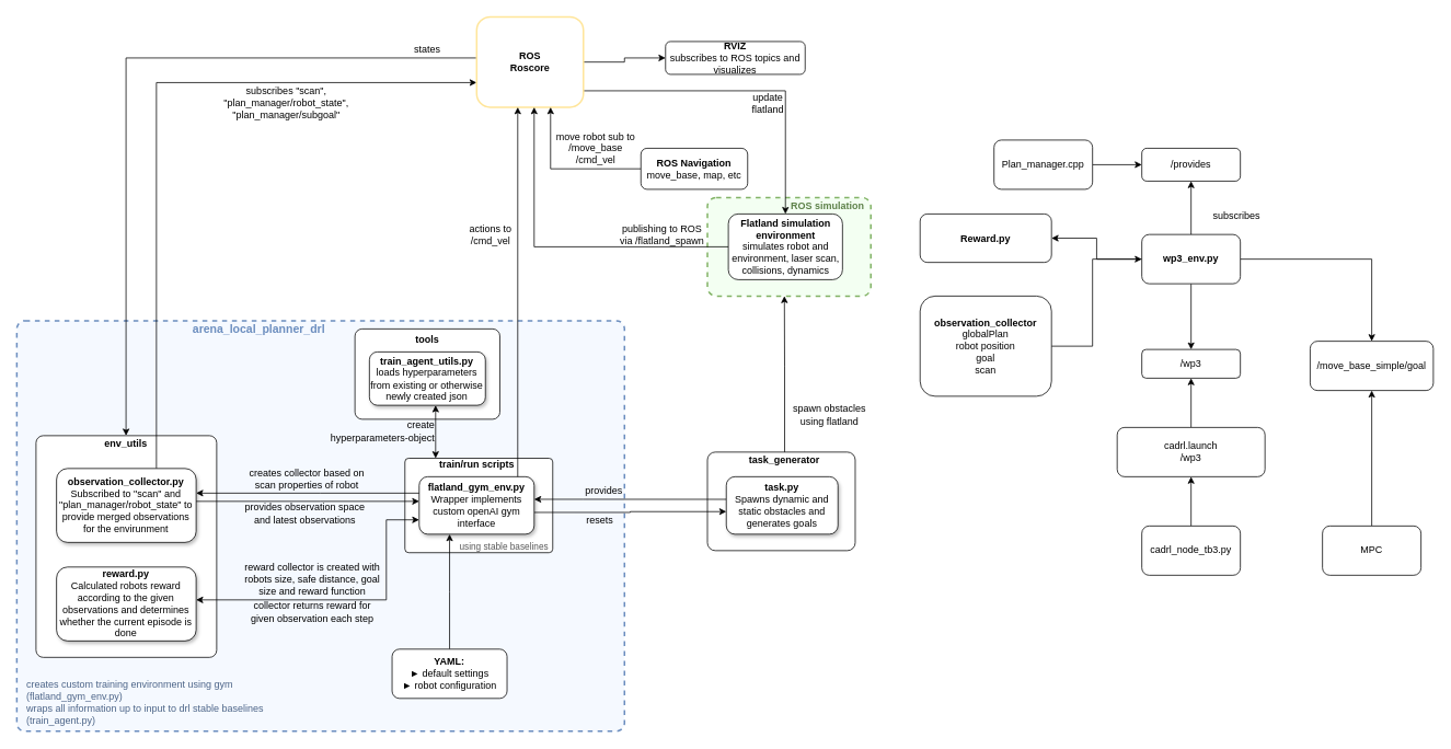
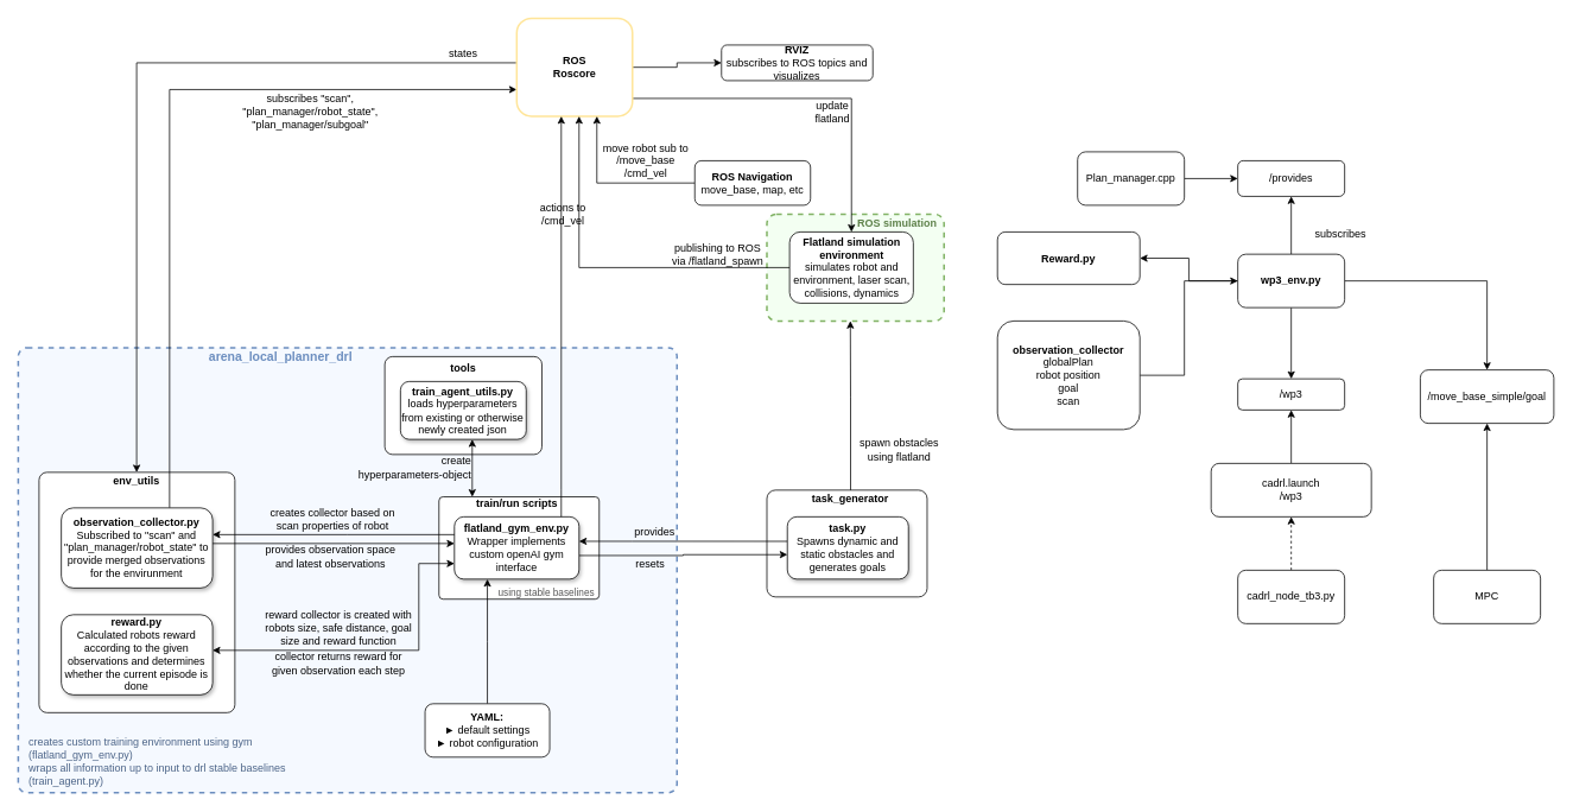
  <mxCell id="0" />
  <mxCell id="1" parent="0" />
  <mxCell id="2" value="" style="edgeStyle=orthogonalEdgeStyle;rounded=0;orthogonalLoop=1;jettySize=auto;html=1;" parent="1" source="3" target="4" edge="1"><mxGeometry relative="1" as="geometry" /></mxCell>
  <mxCell id="3" value="Plan_manager.cpp" style="rounded=1;whiteSpace=wrap;html=1;" parent="1" vertex="1"><mxGeometry x="1210" y="170" width="120" height="60" as="geometry" /></mxCell>
  <mxCell id="4" value="/provides" style="rounded=1;whiteSpace=wrap;html=1;" parent="1" vertex="1"><mxGeometry x="1390" y="180" width="120" height="40" as="geometry" /></mxCell>
  <mxCell id="5" value="" style="edgeStyle=orthogonalEdgeStyle;rounded=0;orthogonalLoop=1;jettySize=auto;html=1;" parent="1" source="10" target="4" edge="1"><mxGeometry relative="1" as="geometry" /></mxCell>
  <mxCell id="6" value="" style="edgeStyle=orthogonalEdgeStyle;rounded=0;orthogonalLoop=1;jettySize=auto;html=1;" parent="1" source="10" target="11" edge="1"><mxGeometry relative="1" as="geometry" /></mxCell>
  <mxCell id="7" style="edgeStyle=orthogonalEdgeStyle;rounded=0;orthogonalLoop=1;jettySize=auto;html=1;entryX=0.5;entryY=0;entryDx=0;entryDy=0;" parent="1" source="10" target="19" edge="1"><mxGeometry relative="1" as="geometry" /></mxCell>
  <mxCell id="8" style="edgeStyle=orthogonalEdgeStyle;rounded=0;orthogonalLoop=1;jettySize=auto;html=1;exitX=1;exitY=0.5;exitDx=0;exitDy=0;" parent="1" source="20" target="10" edge="1"><mxGeometry relative="1" as="geometry"><Array as="points"><mxPoint x="1330" y="421" /><mxPoint x="1330" y="315" /></Array></mxGeometry></mxCell>
  <mxCell id="9" style="edgeStyle=orthogonalEdgeStyle;rounded=0;orthogonalLoop=1;jettySize=auto;html=1;entryX=1;entryY=0.5;entryDx=0;entryDy=0;" parent="1" source="10" target="21" edge="1"><mxGeometry relative="1" as="geometry" /></mxCell>
  <mxCell id="10" value="&lt;b&gt;wp3_env.py&lt;/b&gt;" style="rounded=1;whiteSpace=wrap;html=1;" parent="1" vertex="1"><mxGeometry x="1390" y="285" width="120" height="60" as="geometry" /></mxCell>
  <mxCell id="11" value="/wp3" style="rounded=1;whiteSpace=wrap;html=1;" parent="1" vertex="1"><mxGeometry x="1390" y="425" width="120" height="35" as="geometry" /></mxCell>
  <mxCell id="12" value="subscribes" style="text;html=1;align=center;verticalAlign=middle;resizable=0;points=[];autosize=1;" parent="1" vertex="1"><mxGeometry x="1470" y="252" width="70" height="20" as="geometry" /></mxCell>
- <mxCell id="13" value="" style="edgeStyle=orthogonalEdgeStyle;rounded=0;orthogonalLoop=1;jettySize=auto;html=1;" parent="1" source="16" target="15" edge="1"><mxGeometry relative="1" as="geometry" /></mxCell>
+ <mxCell id="13" value="" style="edgeStyle=orthogonalEdgeStyle;rounded=0;orthogonalLoop=1;jettySize=auto;html=1;dashed=1;" parent="1" source="16" target="15" edge="1"><mxGeometry relative="1" as="geometry" /></mxCell>
  <mxCell id="14" value="" style="edgeStyle=orthogonalEdgeStyle;rounded=0;orthogonalLoop=1;jettySize=auto;html=1;" parent="1" source="15" target="11" edge="1"><mxGeometry relative="1" as="geometry" /></mxCell>
  <mxCell id="15" value="cadrl.launch&lt;br&gt;/wp3" style="rounded=1;whiteSpace=wrap;html=1;" parent="1" vertex="1"><mxGeometry x="1360" y="520" width="180" height="60" as="geometry" /></mxCell>
  <mxCell id="16" value="cadrl_node_tb3.py" style="rounded=1;whiteSpace=wrap;html=1;" parent="1" vertex="1"><mxGeometry x="1390" y="640" width="120" height="60" as="geometry" /></mxCell>
  <mxCell id="17" value="" style="edgeStyle=orthogonalEdgeStyle;rounded=0;orthogonalLoop=1;jettySize=auto;html=1;" parent="1" source="18" target="19" edge="1"><mxGeometry relative="1" as="geometry" /></mxCell>
  <mxCell id="18" value="MPC" style="rounded=1;whiteSpace=wrap;html=1;" parent="1" vertex="1"><mxGeometry x="1610" y="640" width="120" height="60" as="geometry" /></mxCell>
  <mxCell id="19" value="&lt;span&gt;/move_base_simple/goal&lt;/span&gt;" style="rounded=1;whiteSpace=wrap;html=1;" parent="1" vertex="1"><mxGeometry x="1595" y="415" width="150" height="60" as="geometry" /></mxCell>
  <mxCell id="20" value="&lt;b&gt;observation_collector&lt;/b&gt;&lt;br&gt;globalPlan&lt;br&gt;robot position&lt;br&gt;goal&lt;br&gt;scan" style="rounded=1;whiteSpace=wrap;html=1;" parent="1" vertex="1"><mxGeometry x="1120" y="360" width="160" height="122" as="geometry" /></mxCell>
  <mxCell id="21" value="&lt;b&gt;Reward.py&lt;/b&gt;" style="rounded=1;whiteSpace=wrap;html=1;" parent="1" vertex="1"><mxGeometry x="1120" y="260" width="160" height="59" as="geometry" /></mxCell>
  <mxCell id="22" value="" style="rounded=1;whiteSpace=wrap;html=1;arcSize=2;dashed=1;strokeColor=#6c8ebf;strokeWidth=2;fillColor=#F5F9FF;" vertex="1" parent="1"><mxGeometry x="20" y="390" width="740" height="500" as="geometry" /></mxCell>
  <mxCell id="23" value="" style="rounded=1;whiteSpace=wrap;html=1;arcSize=8;" vertex="1" parent="1"><mxGeometry x="431.75" y="400" width="176.5" height="110" as="geometry" /></mxCell>
  <mxCell id="24" value="" style="rounded=1;whiteSpace=wrap;html=1;arcSize=9;dashed=1;strokeColor=#82b366;strokeWidth=2;fillColor=#F3FFF2;" vertex="1" parent="1"><mxGeometry x="861" y="240" width="199" height="120" as="geometry" /></mxCell>
  <mxCell id="25" value="" style="rounded=1;whiteSpace=wrap;html=1;strokeWidth=1;fontColor=#4C6487;arcSize=4;" vertex="1" parent="1"><mxGeometry x="492.63" y="557.5" width="180" height="115" as="geometry" /></mxCell>
  <mxCell id="26" value="" style="rounded=1;whiteSpace=wrap;html=1;align=center;shadow=0;labelBackgroundColor=none;arcSize=8;" vertex="1" parent="1"><mxGeometry x="861" y="550" width="180" height="120" as="geometry" /></mxCell>
  <mxCell id="27" value="" style="rounded=1;whiteSpace=wrap;html=1;align=center;shadow=0;labelBackgroundColor=none;arcSize=4;" vertex="1" parent="1"><mxGeometry x="43.37" y="530" width="220" height="270" as="geometry" /></mxCell>
  <mxCell id="28" style="edgeStyle=orthogonalEdgeStyle;rounded=0;orthogonalLoop=1;jettySize=auto;html=1;exitX=1.002;exitY=0.621;exitDx=0;exitDy=0;exitPerimeter=0;" edge="1" parent="1" source="30"><mxGeometry relative="1" as="geometry"><mxPoint x="700" y="622.5" as="sourcePoint" /><mxPoint x="884" y="622.5" as="targetPoint" /><Array as="points"><mxPoint x="767" y="624" /><mxPoint x="884" y="623" /></Array></mxGeometry></mxCell>
  <mxCell id="29" style="edgeStyle=orthogonalEdgeStyle;rounded=0;orthogonalLoop=1;jettySize=auto;html=1;exitX=0;exitY=0.75;exitDx=0;exitDy=0;startArrow=classic;startFill=1;fontColor=#FF0000;" edge="1" parent="1" source="30" target="33"><mxGeometry relative="1" as="geometry"><Array as="points"><mxPoint x="470" y="633" /><mxPoint x="470" y="730" /></Array></mxGeometry></mxCell>
  <mxCell id="30" value="&lt;div&gt;&lt;b&gt;flatland_gym_env.py&lt;/b&gt;&lt;/div&gt;&lt;div&gt;Wrapper implements custom openAI gym interface&lt;br&gt;&lt;b&gt;&lt;/b&gt;&lt;/div&gt;" style="rounded=1;whiteSpace=wrap;html=1;shadow=1;labelBackgroundColor=none;" vertex="1" parent="1"><mxGeometry x="510" y="580" width="140" height="70" as="geometry" /></mxCell>
  <mxCell id="31" style="edgeStyle=orthogonalEdgeStyle;rounded=0;orthogonalLoop=1;jettySize=auto;html=1;" edge="1" parent="1" source="32" target="46"><mxGeometry relative="1" as="geometry"><Array as="points"><mxPoint x="190" y="100" /></Array></mxGeometry></mxCell>
  <mxCell id="32" value="&lt;div&gt;&lt;b&gt;observation_collector.py&lt;/b&gt;&lt;/div&gt;&lt;div&gt;Subscribed to &quot;scan&quot; and &quot;plan_manager/robot_state&quot; to provide merged observations for the envirunment&lt;br&gt;&lt;/div&gt;" style="rounded=1;whiteSpace=wrap;html=1;shadow=1;labelBackgroundColor=none;" vertex="1" parent="1"><mxGeometry x="68.37" y="570" width="170" height="90" as="geometry" /></mxCell>
  <mxCell id="33" value="&lt;div&gt;&lt;b&gt;reward.py&lt;/b&gt;&lt;/div&gt;&lt;div&gt;Calculated robots reward according to the given observations and determines whether the current episode is done&lt;br&gt;&lt;/div&gt;" style="rounded=1;whiteSpace=wrap;html=1;shadow=1;labelBackgroundColor=none;glass=0;" vertex="1" parent="1"><mxGeometry x="68.37" y="690" width="170" height="90" as="geometry" /></mxCell>
  <mxCell id="34" style="edgeStyle=orthogonalEdgeStyle;rounded=0;orthogonalLoop=1;jettySize=auto;html=1;" edge="1" parent="1" target="30"><mxGeometry relative="1" as="geometry"><Array as="points"><mxPoint x="710" y="608" /><mxPoint x="710" y="608" /></Array><mxPoint x="884" y="607.534" as="sourcePoint" /><mxPoint x="700" y="607.534" as="targetPoint" /></mxGeometry></mxCell>
  <mxCell id="35" value="&lt;div&gt;&lt;b&gt;task.py&lt;/b&gt;&lt;/div&gt;&lt;div&gt;Spawns dynamic and static obstacles and generates goals&lt;br&gt;&lt;/div&gt;" style="rounded=1;whiteSpace=wrap;html=1;shadow=1;labelBackgroundColor=none;sketch=0;glass=0;" vertex="1" parent="1"><mxGeometry x="884" y="580" width="136" height="70" as="geometry" /></mxCell>
  <mxCell id="36" style="edgeStyle=orthogonalEdgeStyle;rounded=0;orthogonalLoop=1;jettySize=auto;html=1;shadow=0;fontColor=#FF0000;" edge="1" parent="1" source="32" target="30"><mxGeometry relative="1" as="geometry"><Array as="points"><mxPoint x="390" y="610" /><mxPoint x="390" y="610" /></Array></mxGeometry></mxCell>
  <mxCell id="37" style="edgeStyle=orthogonalEdgeStyle;rounded=0;orthogonalLoop=1;jettySize=auto;html=1;fontSize=12;shadow=0;" edge="1" parent="1" source="38" target="30"><mxGeometry relative="1" as="geometry"><Array as="points"><mxPoint x="547" y="720" /><mxPoint x="547" y="720" /></Array></mxGeometry></mxCell>
  <mxCell id="38" value="&lt;div&gt;&lt;b&gt;YAML:&lt;/b&gt;&lt;/div&gt;&lt;div&gt;► default settings&lt;/div&gt;&lt;div&gt;► robot configuration&lt;br&gt;&lt;/div&gt;" style="rounded=1;whiteSpace=wrap;html=1;shadow=0;labelBackgroundColor=none;" vertex="1" parent="1"><mxGeometry x="477" y="790" width="140" height="60" as="geometry" /></mxCell>
  <mxCell id="39" value="&lt;b&gt;env_utils&lt;/b&gt;" style="text;html=1;strokeColor=none;fillColor=none;align=center;verticalAlign=middle;whiteSpace=wrap;rounded=0;shadow=1;" vertex="1" parent="1"><mxGeometry x="133.37" y="530" width="40" height="20" as="geometry" /></mxCell>
  <mxCell id="40" style="edgeStyle=orthogonalEdgeStyle;rounded=0;orthogonalLoop=1;jettySize=auto;html=1;startArrow=classic;startFill=1;" edge="1" parent="1" source="25" target="72"><mxGeometry relative="1" as="geometry"><Array as="points"><mxPoint x="530" y="530" /><mxPoint x="530" y="530" /></Array><mxPoint x="520" y="525" as="sourcePoint" /></mxGeometry></mxCell>
  <mxCell id="41" style="edgeStyle=orthogonalEdgeStyle;rounded=0;orthogonalLoop=1;jettySize=auto;html=1;fontColor=#6C8EBF;entryX=0.471;entryY=1;entryDx=0;entryDy=0;entryPerimeter=0;" edge="1" parent="1" source="42" target="24"><mxGeometry relative="1" as="geometry"><mxPoint x="956" y="360" as="targetPoint" /><Array as="points"><mxPoint x="955" y="445" /><mxPoint x="955" y="445" /></Array></mxGeometry></mxCell>
  <mxCell id="42" value="&lt;div align=&quot;center&quot;&gt;&lt;b&gt;task_generator&lt;/b&gt;&lt;/div&gt;" style="text;html=1;strokeColor=none;fillColor=none;align=center;verticalAlign=middle;whiteSpace=wrap;rounded=0;" vertex="1" parent="1"><mxGeometry x="900" y="550" width="110" height="20" as="geometry" /></mxCell>
  <mxCell id="43" style="edgeStyle=orthogonalEdgeStyle;rounded=0;orthogonalLoop=1;jettySize=auto;html=1;" edge="1" parent="1" source="46" target="27"><mxGeometry relative="1" as="geometry"><Array as="points"><mxPoint x="153" y="70" /></Array></mxGeometry></mxCell>
  <mxCell id="44" style="edgeStyle=orthogonalEdgeStyle;rounded=0;orthogonalLoop=1;jettySize=auto;html=1;fontSize=12;shadow=0;" edge="1" parent="1" source="46" target="47"><mxGeometry relative="1" as="geometry" /></mxCell>
  <mxCell id="45" style="edgeStyle=orthogonalEdgeStyle;rounded=0;orthogonalLoop=1;jettySize=auto;html=1;fontColor=#4C6487;fillColor=#f8cecc;" edge="1" parent="1" source="46" target="52"><mxGeometry relative="1" as="geometry"><Array as="points"><mxPoint x="956" y="110" /></Array></mxGeometry></mxCell>
  <mxCell id="46" value="&lt;div&gt;&lt;b&gt;ROS&lt;/b&gt;&lt;/div&gt;&lt;div&gt;&lt;b&gt;Roscore&lt;br&gt;&lt;/b&gt;&lt;/div&gt;" style="rounded=1;whiteSpace=wrap;html=1;strokeColor=#FFE599;fillColor=#FFFFFF;strokeWidth=2;shadow=0;labelBackgroundColor=none;" vertex="1" parent="1"><mxGeometry x="580" y="20" width="130" height="110" as="geometry" /></mxCell>
  <mxCell id="47" value="&lt;div&gt;&lt;b&gt;RVIZ&lt;/b&gt;&lt;/div&gt;&lt;div&gt;subscribes to ROS topics and visualizes&lt;br&gt;&lt;/div&gt;" style="rounded=1;whiteSpace=wrap;html=1;fontSize=12;shadow=0;labelBackgroundColor=none;" vertex="1" parent="1"><mxGeometry x="810" y="50" width="170" height="40" as="geometry" /></mxCell>
  <mxCell id="48" style="edgeStyle=orthogonalEdgeStyle;rounded=0;orthogonalLoop=1;jettySize=auto;html=1;" edge="1" parent="1" source="49" target="46"><mxGeometry relative="1" as="geometry"><Array as="points"><mxPoint x="670" y="205" /></Array></mxGeometry></mxCell>
  <mxCell id="49" value="&lt;div&gt;&lt;b&gt;ROS Navigation&lt;br&gt;&lt;/b&gt;&lt;/div&gt;&lt;div&gt;move_base, map, etc&lt;br&gt;&lt;/div&gt;" style="rounded=1;whiteSpace=wrap;html=1;fontSize=12;shadow=0;labelBackgroundColor=none;" vertex="1" parent="1"><mxGeometry x="780" y="180" width="130" height="50" as="geometry" /></mxCell>
  <mxCell id="50" value="resets" style="text;html=1;strokeColor=none;fillColor=none;align=center;verticalAlign=middle;whiteSpace=wrap;rounded=0;" vertex="1" parent="1"><mxGeometry x="710" y="622.5" width="40" height="20" as="geometry" /></mxCell>
  <mxCell id="51" style="edgeStyle=orthogonalEdgeStyle;rounded=0;orthogonalLoop=1;jettySize=auto;html=1;fontColor=#000000;" edge="1" parent="1" source="52" target="46"><mxGeometry relative="1" as="geometry"><Array as="points"><mxPoint x="650" y="300" /></Array></mxGeometry></mxCell>
  <mxCell id="52" value="&lt;div&gt;&lt;b&gt;&lt;font color=&quot;#000000&quot;&gt;Flatland simulation environment&lt;br&gt;&lt;/font&gt;&lt;/b&gt;&lt;/div&gt;&lt;div&gt;&lt;font color=&quot;#000000&quot;&gt;simulates robot and environment, laser scan, collisions, dynamics&lt;/font&gt;&lt;/div&gt;" style="rounded=1;whiteSpace=wrap;html=1;strokeWidth=1;fontColor=#6C8EBF;" vertex="1" parent="1"><mxGeometry x="886.5" y="260" width="139" height="80" as="geometry" /></mxCell>
  <mxCell id="53" value="spawn obstacles using flatland" style="text;html=1;strokeColor=none;fillColor=none;align=center;verticalAlign=middle;whiteSpace=wrap;rounded=0;" vertex="1" parent="1"><mxGeometry x="960" y="490" width="100" height="30" as="geometry" /></mxCell>
  <mxCell id="54" value="publishing to ROS via &lt;font&gt;/flatland_spawn&lt;/font&gt;" style="text;html=1;strokeColor=none;fillColor=none;align=center;verticalAlign=middle;whiteSpace=wrap;rounded=0;" vertex="1" parent="1"><mxGeometry x="751" y="270" width="110" height="30" as="geometry" /></mxCell>
- <mxCell id="55" value="actions to /cmd_vel" style="text;html=1;strokeColor=none;fillColor=none;align=center;verticalAlign=middle;whiteSpace=wrap;rounded=0;fontColor=#000000;" vertex="1" parent="1"><mxGeometry x="567" y="270" width="60" height="30" as="geometry" /></mxCell>
+ <mxCell id="55" value="actions to /cmd_vel" style="text;html=1;strokeColor=none;fillColor=none;align=center;verticalAlign=middle;whiteSpace=wrap;rounded=0;fontColor=#000000;" vertex="1" parent="1"><mxGeometry x="602" y="225" width="60" height="30" as="geometry" /></mxCell>
  <mxCell id="56" value="&lt;div align=&quot;left&quot;&gt;creates custom training environment using gym (flatland_gym_env.py) &lt;br&gt;&lt;/div&gt;&lt;div align=&quot;left&quot;&gt;wraps all information up to input to drl stable baselines (train_agent.py)&lt;br&gt;&lt;/div&gt;" style="text;html=1;align=left;verticalAlign=middle;whiteSpace=wrap;rounded=0;dashed=1;fontColor=#4C6487;" vertex="1" parent="1"><mxGeometry x="30" y="820" width="326" height="70" as="geometry" /></mxCell>
  <mxCell id="57" value="&lt;font color=&quot;#5D8049&quot;&gt;ROS simulation&lt;/font&gt;" style="text;html=1;strokeColor=none;fillColor=none;align=center;verticalAlign=middle;whiteSpace=wrap;rounded=0;fontColor=#4C6487;fontStyle=1" vertex="1" parent="1"><mxGeometry x="955" y="240" width="105" height="20" as="geometry" /></mxCell>
  <mxCell id="58" value="&lt;div&gt;&lt;span style=&quot;background-color: transparent&quot;&gt;move robot sub to &lt;br&gt;&lt;/span&gt;&lt;/div&gt;&lt;div&gt;&lt;span style=&quot;background-color: transparent&quot;&gt;/move_base &lt;br&gt;&lt;/span&gt;&lt;/div&gt;&lt;div&gt;&lt;span style=&quot;background-color: transparent&quot;&gt;/cmd_vel&lt;/span&gt;&lt;/div&gt;" style="text;html=1;strokeColor=none;fillColor=none;align=center;verticalAlign=middle;whiteSpace=wrap;rounded=0;" vertex="1" parent="1"><mxGeometry x="670" y="160" width="110" height="40" as="geometry" /></mxCell>
  <mxCell id="59" style="edgeStyle=orthogonalEdgeStyle;rounded=0;orthogonalLoop=1;jettySize=auto;html=1;fontColor=#4C6487;" edge="1" parent="1" source="30" target="46"><mxGeometry relative="1" as="geometry"><Array as="points"><mxPoint x="630" y="550" /><mxPoint x="630" y="550" /></Array></mxGeometry></mxCell>
  <mxCell id="60" value="&lt;font color=&quot;#000000&quot;&gt;train/run scripts&lt;/font&gt;" style="text;html=1;strokeColor=none;fillColor=none;align=center;verticalAlign=middle;whiteSpace=wrap;rounded=0;shadow=1;fontColor=#4C6487;fontStyle=1" vertex="1" parent="1"><mxGeometry x="502.5" y="554" width="155" height="22.5" as="geometry" /></mxCell>
  <mxCell id="61" value="&lt;font&gt;update flatland&lt;/font&gt;" style="text;html=1;strokeColor=none;fillColor=none;align=center;verticalAlign=middle;whiteSpace=wrap;rounded=0;shadow=1;" vertex="1" parent="1"><mxGeometry x="910" y="110" width="50" height="30" as="geometry" /></mxCell>
  <mxCell id="62" value="creates collector based on scan properties of robot" style="text;html=1;strokeColor=none;fillColor=none;align=center;verticalAlign=middle;whiteSpace=wrap;rounded=0;" vertex="1" parent="1"><mxGeometry x="293" y="570" width="161" height="25" as="geometry" /></mxCell>
  <mxCell id="63" value="provides observation space and latest observations" style="text;html=1;strokeColor=none;fillColor=none;align=center;verticalAlign=middle;whiteSpace=wrap;rounded=0;" vertex="1" parent="1"><mxGeometry x="288" y="605" width="166" height="40" as="geometry" /></mxCell>
  <mxCell id="64" style="edgeStyle=orthogonalEdgeStyle;rounded=0;orthogonalLoop=1;jettySize=auto;html=1;" edge="1" parent="1" source="30" target="32"><mxGeometry relative="1" as="geometry"><mxPoint x="510" y="610" as="sourcePoint" /><mxPoint x="249" y="560" as="targetPoint" /><Array as="points"><mxPoint x="390" y="600" /><mxPoint x="390" y="600" /></Array></mxGeometry></mxCell>
  <mxCell id="65" value="subscribes &quot;scan&quot;, &quot;plan_manager/robot_state&quot;, &quot;plan_manager/subgoal&quot;" style="text;html=1;strokeColor=none;fillColor=none;align=center;verticalAlign=middle;whiteSpace=wrap;rounded=0;" vertex="1" parent="1"><mxGeometry x="270" y="100" width="157" height="50" as="geometry" /></mxCell>
  <mxCell id="66" value="reward collector is created with robots size, safe distance, goal size and reward function" style="text;html=1;strokeColor=none;fillColor=none;align=center;verticalAlign=middle;whiteSpace=wrap;rounded=0;" vertex="1" parent="1"><mxGeometry x="295" y="680" width="170" height="50" as="geometry" /></mxCell>
  <mxCell id="67" value="collector returns reward for given observation each step" style="text;html=1;strokeColor=none;fillColor=none;align=center;verticalAlign=middle;whiteSpace=wrap;rounded=0;" vertex="1" parent="1"><mxGeometry x="300" y="730" width="160" height="30" as="geometry" /></mxCell>
  <mxCell id="68" value="provides" style="text;html=1;strokeColor=none;fillColor=none;align=center;verticalAlign=middle;whiteSpace=wrap;rounded=0;" vertex="1" parent="1"><mxGeometry x="710" y="587.5" width="50" height="20" as="geometry" /></mxCell>
  <mxCell id="69" value="states" style="text;html=1;strokeColor=none;fillColor=none;align=center;verticalAlign=middle;whiteSpace=wrap;rounded=0;" vertex="1" parent="1"><mxGeometry x="500" y="50" width="40" height="20" as="geometry" /></mxCell>
  <mxCell id="70" value="create&lt;br&gt;&amp;nbsp;hyperparameters-object" style="text;align=right;verticalAlign=middle;resizable=0;points=[];autosize=1;html=1;" vertex="1" parent="1"><mxGeometry x="380" y="510" width="150" height="30" as="geometry" /></mxCell>
  <mxCell id="71" value="&lt;b&gt;tools&lt;/b&gt;" style="text;html=1;strokeColor=none;fillColor=none;align=center;verticalAlign=middle;whiteSpace=wrap;rounded=0;" vertex="1" parent="1"><mxGeometry x="500.01" y="403" width="40" height="20" as="geometry" /></mxCell>
  <mxCell id="72" value="&lt;b&gt;train_agent_utils.py&lt;br&gt;&lt;/b&gt;loads hyperparameters from existing or otherwise newly created json" style="rounded=1;whiteSpace=wrap;html=1;shadow=1;" vertex="1" parent="1"><mxGeometry x="449.38" y="428" width="141.25" height="65" as="geometry" /></mxCell>
  <mxCell id="73" value="using stable baselines" style="text;html=1;align=center;verticalAlign=middle;resizable=0;points=[];autosize=1;fontColor=#575757;fontSize=11;" vertex="1" parent="1"><mxGeometry x="552.63" y="655" width="120" height="20" as="geometry" /></mxCell>
  <mxCell id="74" value="&lt;b&gt;&lt;font style=&quot;font-size: 14px&quot;&gt;arena_local_planner_drl&lt;/font&gt;&lt;/b&gt;" style="text;html=1;align=center;verticalAlign=middle;whiteSpace=wrap;rounded=0;dashed=1;fontColor=#6C8EBF;labelBackgroundColor=none;" vertex="1" parent="1"><mxGeometry x="230" y="390" width="170" height="20" as="geometry" /></mxCell>
